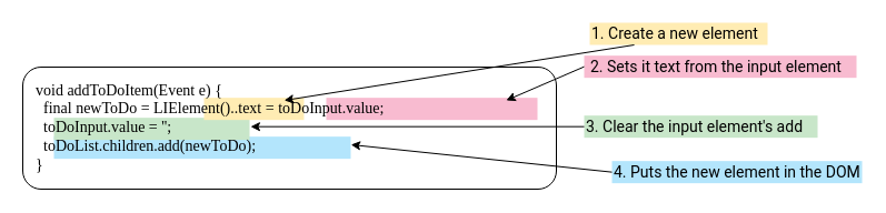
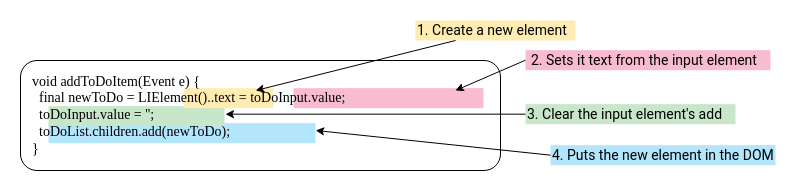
  <mxCell id="0" />
  <mxCell id="1" parent="0" />
  <mxCell id="2" value="" style="rounded=0;whiteSpace=wrap;html=1;fontFamily=Roboto Mono;fontSource=https%3A%2F%2Ffonts.googleapis.com%2Fcss%3Ffamily%3DRoboto%2BMono;fontSize=14;fillColor=#B3E5FC;align=left;strokeColor=none;" vertex="1" parent="1"><mxGeometry x="48" y="122.66" width="267" height="20" as="geometry" /></mxCell>
  <mxCell id="3" value="" style="rounded=0;whiteSpace=wrap;html=1;fontFamily=Roboto;fontSource=https%3A%2F%2Ffonts.googleapis.com%2Fcss%3Ffamily%3DRoboto;fontSize=14;fillColor=#C8E6C9;align=left;strokeColor=none;" vertex="1" parent="1"><mxGeometry x="48" y="105.66" width="176" height="20" as="geometry" /></mxCell>
  <mxCell id="4" value="" style="rounded=0;whiteSpace=wrap;html=1;fontFamily=Roboto;fontSource=https%3A%2F%2Ffonts.googleapis.com%2Fcss%3Ffamily%3DRoboto;fontSize=14;fillColor=#F8BBD0;align=left;strokeColor=none;spacing=6;" vertex="1" parent="1"><mxGeometry x="293" y="87.66" width="190" height="20" as="geometry" /></mxCell>
  <mxCell id="5" value="" style="rounded=0;whiteSpace=wrap;html=1;fontFamily=Roboto;fontSource=https%3A%2F%2Ffonts.googleapis.com%2Fcss%3Ffamily%3DRoboto;fontSize=14;fillColor=#FFECB3;align=left;strokeColor=none;" vertex="1" parent="1"><mxGeometry x="183" y="87.66" width="90" height="20" as="geometry" /></mxCell>
  <mxCell id="6" value="3. Clear the input element's add" style="rounded=0;whiteSpace=wrap;html=1;fontFamily=Roboto;fontSource=https%3A%2F%2Ffonts.googleapis.com%2Fcss%3Ffamily%3DRoboto;fontSize=14;fillColor=#C8E6C9;align=left;strokeColor=none;" vertex="1" parent="1"><mxGeometry x="525" y="103.66" width="210" height="20" as="geometry" /></mxCell>
  <mxCell id="7" value="4. Puts the new element in the DOM" style="rounded=0;whiteSpace=wrap;html=1;fontFamily=Roboto;fontSource=https%3A%2F%2Ffonts.googleapis.com%2Fcss%3Ffamily%3DRoboto;fontSize=14;fillColor=#B3E5FC;align=left;strokeColor=none;" vertex="1" parent="1"><mxGeometry x="550" y="144.66" width="225" height="20" as="geometry" /></mxCell>
  <mxCell id="8" value="2. Sets it text from the input element" style="rounded=0;whiteSpace=wrap;html=1;fontFamily=Roboto;fontSource=https%3A%2F%2Ffonts.googleapis.com%2Fcss%3Ffamily%3DRoboto;fontSize=14;fillColor=#F8BBD0;align=left;strokeColor=none;spacing=6;" vertex="1" parent="1"><mxGeometry x="525" y="49.66" width="245" height="20" as="geometry" /></mxCell>
- <mxCell id="9" value="1. Create a new element" style="rounded=0;whiteSpace=wrap;html=1;fontFamily=Roboto;fontSource=https%3A%2F%2Ffonts.googleapis.com%2Fcss%3Ffamily%3DRoboto;fontSize=14;fillColor=#FFECB3;align=left;strokeColor=none;" vertex="1" parent="1"><mxGeometry x="530" y="20" width="160" height="20" as="geometry" /></mxCell>
+ <mxCell id="9" value="1. Create a new element" style="rounded=0;whiteSpace=wrap;html=1;fontFamily=Roboto;fontSource=https%3A%2F%2Ffonts.googleapis.com%2Fcss%3Ffamily%3DRoboto;fontSize=14;fillColor=#FFECB3;align=left;strokeColor=none;" vertex="1" parent="1"><mxGeometry x="415" y="20" width="160" height="20" as="geometry" /></mxCell>
  <mxCell id="10" value="&lt;div&gt;&lt;div&gt;void addToDoItem(Event e) {&lt;/div&gt;&lt;div&gt;&amp;nbsp; final newToDo = LIElement()..text = toDoInput.value;&lt;/div&gt;&lt;div&gt;&amp;nbsp; toDoInput.value = '';&lt;/div&gt;&lt;div&gt;&amp;nbsp; toDoList.children.add(newToDo);&lt;/div&gt;&lt;div&gt;}&lt;/div&gt;&lt;/div&gt;" style="rounded=1;whiteSpace=wrap;html=1;fillColor=none;align=left;fontSize=14;fontFamily=Roboto Mono;fontSource=https%3A%2F%2Ffonts.googleapis.com%2Fcss%3Ffamily%3DRoboto%2BMono;spacing=12;" vertex="1" parent="1"><mxGeometry x="20" y="60" width="480" height="110" as="geometry" /></mxCell>
  <mxCell id="11" style="edgeStyle=orthogonalEdgeStyle;rounded=0;orthogonalLoop=1;jettySize=auto;html=1;exitX=0.5;exitY=1;exitDx=0;exitDy=0;" edge="1" parent="1" source="10" target="10"><mxGeometry relative="1" as="geometry" /></mxCell>
  <mxCell id="12" style="edgeStyle=orthogonalEdgeStyle;rounded=0;orthogonalLoop=1;jettySize=auto;html=1;exitX=0.5;exitY=1;exitDx=0;exitDy=0;" edge="1" parent="1" source="7" target="7"><mxGeometry relative="1" as="geometry" /></mxCell>
  <mxCell id="13" value="" style="endArrow=classic;html=1;rounded=0;fontFamily=Roboto;fontSource=https%3A%2F%2Ffonts.googleapis.com%2Fcss%3Ffamily%3DRoboto;exitX=0.25;exitY=1;exitDx=0;exitDy=0;entryX=0.49;entryY=0.273;entryDx=0;entryDy=0;entryPerimeter=0;" edge="1" parent="1" source="9" target="10"><mxGeometry width="50" height="50" relative="1" as="geometry"><mxPoint x="535" y="250" as="sourcePoint" /><mxPoint x="585" y="200" as="targetPoint" /></mxGeometry></mxCell>
  <mxCell id="14" value="" style="endArrow=classic;html=1;rounded=0;fontFamily=Roboto;fontSource=https%3A%2F%2Ffonts.googleapis.com%2Fcss%3Ffamily%3DRoboto;exitX=0;exitY=0.5;exitDx=0;exitDy=0;entryX=0.906;entryY=0.273;entryDx=0;entryDy=0;entryPerimeter=0;" edge="1" parent="1" source="8" target="10"><mxGeometry width="50" height="50" relative="1" as="geometry"><mxPoint x="535" y="250" as="sourcePoint" /><mxPoint x="585" y="200" as="targetPoint" /></mxGeometry></mxCell>
  <mxCell id="15" value="" style="endArrow=classic;html=1;rounded=0;fontFamily=Roboto;fontSource=https%3A%2F%2Ffonts.googleapis.com%2Fcss%3Ffamily%3DRoboto;exitX=0;exitY=0.5;exitDx=0;exitDy=0;entryX=0.427;entryY=0.488;entryDx=0;entryDy=0;entryPerimeter=0;" edge="1" parent="1" source="6" target="10"><mxGeometry width="50" height="50" relative="1" as="geometry"><mxPoint x="535" y="250" as="sourcePoint" /><mxPoint x="585" y="200" as="targetPoint" /></mxGeometry></mxCell>
  <mxCell id="16" value="" style="endArrow=classic;html=1;rounded=0;fontFamily=Roboto;fontSource=https%3A%2F%2Ffonts.googleapis.com%2Fcss%3Ffamily%3DRoboto;exitX=0;exitY=0.5;exitDx=0;exitDy=0;entryX=0.615;entryY=0.636;entryDx=0;entryDy=0;entryPerimeter=0;" edge="1" parent="1" source="7" target="10"><mxGeometry width="50" height="50" relative="1" as="geometry"><mxPoint x="535" y="250" as="sourcePoint" /><mxPoint x="585" y="200" as="targetPoint" /></mxGeometry></mxCell>
